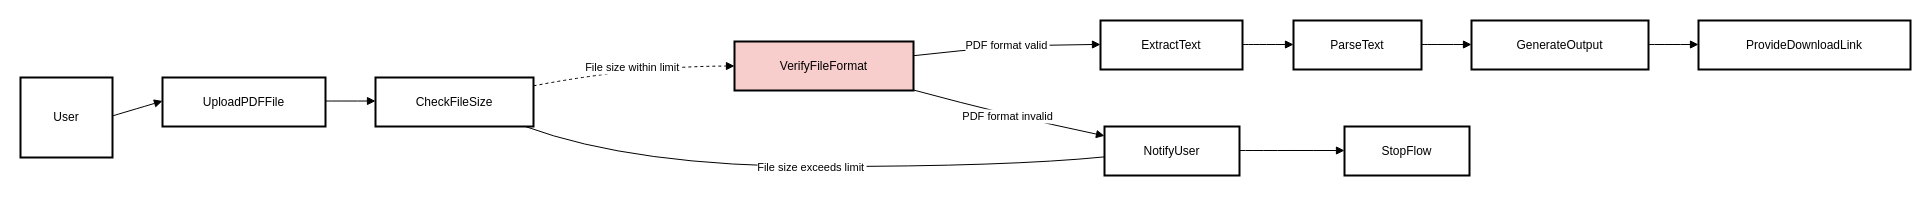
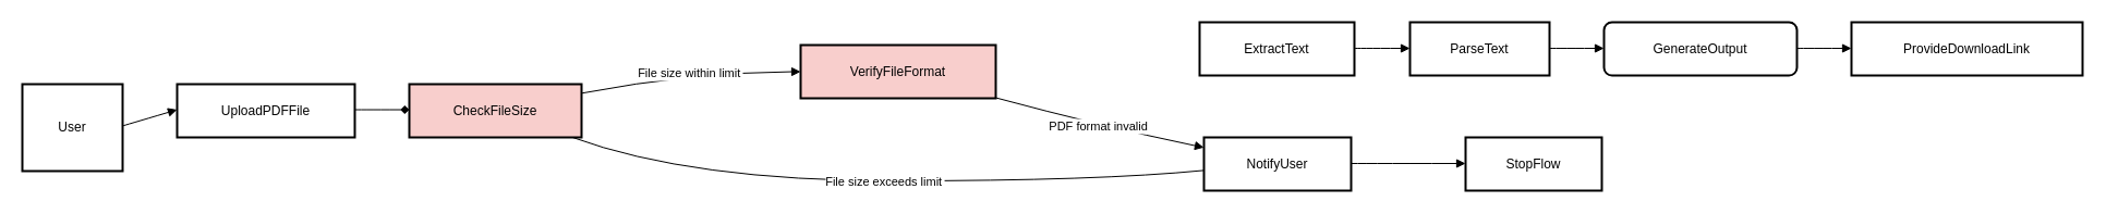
  <mxCell id="0" />
  <mxCell id="1" parent="0" />
  <mxCell id="2" value="User" style="whiteSpace=wrap;strokeWidth=2;" vertex="1" parent="1"><mxGeometry x="20" y="77" width="92" height="80" as="geometry" /></mxCell>
  <mxCell id="3" value="UploadPDFFile" style="whiteSpace=wrap;strokeWidth=2;" vertex="1" parent="1"><mxGeometry x="162" y="77" width="163" height="49" as="geometry" /></mxCell>
- <mxCell id="4" value="CheckFileSize" style="whiteSpace=wrap;strokeWidth=2;" vertex="1" parent="1"><mxGeometry x="375" y="77" width="158" height="49" as="geometry" /></mxCell>
+ <mxCell id="4" value="CheckFileSize" style="whiteSpace=wrap;strokeWidth=2;fillColor=#f8cecc;" vertex="1" parent="1"><mxGeometry x="375" y="77" width="158" height="49" as="geometry" /></mxCell>
  <mxCell id="5" value="NotifyUser" style="whiteSpace=wrap;strokeWidth=2;" vertex="1" parent="1"><mxGeometry x="1104" y="126" width="135" height="49" as="geometry" /></mxCell>
  <mxCell id="6" value="VerifyFileFormat" style="whiteSpace=wrap;strokeWidth=2;fillColor=#f8cecc;" vertex="1" parent="1"><mxGeometry x="734" y="41" width="179" height="49" as="geometry" /></mxCell>
  <mxCell id="7" value="ExtractText" style="whiteSpace=wrap;strokeWidth=2;" vertex="1" parent="1"><mxGeometry x="1100" y="20" width="142" height="49" as="geometry" /></mxCell>
  <mxCell id="8" value="ParseText" style="whiteSpace=wrap;strokeWidth=2;" vertex="1" parent="1"><mxGeometry x="1293" y="20" width="128" height="49" as="geometry" /></mxCell>
- <mxCell id="9" value="GenerateOutput" style="whiteSpace=wrap;strokeWidth=2;" vertex="1" parent="1"><mxGeometry x="1471" y="20" width="177" height="49" as="geometry" /></mxCell>
+ <mxCell id="9" value="GenerateOutput" style="whiteSpace=wrap;strokeWidth=2;rounded=1;" vertex="1" parent="1"><mxGeometry x="1471" y="20" width="177" height="49" as="geometry" /></mxCell>
  <mxCell id="10" value="ProvideDownloadLink" style="whiteSpace=wrap;strokeWidth=2;" vertex="1" parent="1"><mxGeometry x="1698" y="20" width="212" height="49" as="geometry" /></mxCell>
  <mxCell id="11" value="StopFlow" style="whiteSpace=wrap;strokeWidth=2;" vertex="1" parent="1"><mxGeometry x="1344" y="126" width="125" height="49" as="geometry" /></mxCell>
  <mxCell id="12" value="" style="curved=1;startArrow=none;endArrow=block;exitX=1;exitY=0.48;entryX=0;entryY=0.48;" edge="1" parent="1" source="2" target="3"><mxGeometry relative="1" as="geometry"><Array as="points" /></mxGeometry></mxCell>
- <mxCell id="13" value="" style="curved=1;startArrow=none;endArrow=block;exitX=1;exitY=0.48;entryX=0;entryY=0.48;" edge="1" parent="1" source="3" target="4"><mxGeometry relative="1" as="geometry"><Array as="points" /></mxGeometry></mxCell>
+ <mxCell id="13" value="" style="curved=1;startArrow=none;endArrow=diamond;exitX=1;exitY=0.48;entryX=0;entryY=0.48;" edge="1" parent="1" source="3" target="4"><mxGeometry relative="1" as="geometry"><Array as="points" /></mxGeometry></mxCell>
  <mxCell id="14" value="File size exceeds limit" style="curved=1;startArrow=none;endArrow=none;exitX=0.93;exitY=0.98;entryX=0;entryY=0.62;" edge="1" parent="1" source="4" target="5"><mxGeometry relative="1" as="geometry"><Array as="points"><mxPoint x="634" y="166" /><mxPoint x="1007" y="166" /></Array></mxGeometry></mxCell>
- <mxCell id="15" value="File size within limit" style="curved=1;startArrow=none;endArrow=block;exitX=1;exitY=0.17;entryX=0;entryY=0.5;dashed=1;" edge="1" parent="1" source="4" target="6"><mxGeometry relative="1" as="geometry"><Array as="points"><mxPoint x="634" y="66" /></Array></mxGeometry></mxCell>
- <mxCell id="16" value="PDF format valid" style="curved=1;startArrow=none;endArrow=block;exitX=1;exitY=0.29;entryX=0;entryY=0.49;" edge="1" parent="1" source="6" target="7"><mxGeometry relative="1" as="geometry"><Array as="points"><mxPoint x="1007" y="44" /></Array></mxGeometry></mxCell>
+ <mxCell id="15" value="File size within limit" style="curved=1;startArrow=none;endArrow=block;exitX=1;exitY=0.17;entryX=0;entryY=0.5;" edge="1" parent="1" source="4" target="6"><mxGeometry relative="1" as="geometry"><Array as="points"><mxPoint x="634" y="66" /></Array></mxGeometry></mxCell>
  <mxCell id="17" value="PDF format invalid" style="curved=1;startArrow=none;endArrow=block;exitX=1;exitY=0.99;entryX=0;entryY=0.19;" edge="1" parent="1" source="6" target="5"><mxGeometry relative="1" as="geometry"><Array as="points"><mxPoint x="1007" y="115" /></Array></mxGeometry></mxCell>
  <mxCell id="18" value="" style="curved=1;startArrow=none;endArrow=block;exitX=1;exitY=0.49;entryX=0;entryY=0.49;" edge="1" parent="1" source="7" target="8"><mxGeometry relative="1" as="geometry"><Array as="points" /></mxGeometry></mxCell>
  <mxCell id="19" value="" style="curved=1;startArrow=none;endArrow=block;exitX=1;exitY=0.49;entryX=0;entryY=0.49;" edge="1" parent="1" source="8" target="9"><mxGeometry relative="1" as="geometry"><Array as="points" /></mxGeometry></mxCell>
  <mxCell id="20" value="" style="curved=1;startArrow=none;endArrow=block;exitX=1;exitY=0.49;entryX=0;entryY=0.49;" edge="1" parent="1" source="9" target="10"><mxGeometry relative="1" as="geometry"><Array as="points" /></mxGeometry></mxCell>
  <mxCell id="21" value="" style="curved=1;startArrow=none;endArrow=block;exitX=1;exitY=0.49;entryX=0;entryY=0.49;" edge="1" parent="1" source="5" target="11"><mxGeometry relative="1" as="geometry"><Array as="points" /></mxGeometry></mxCell>
